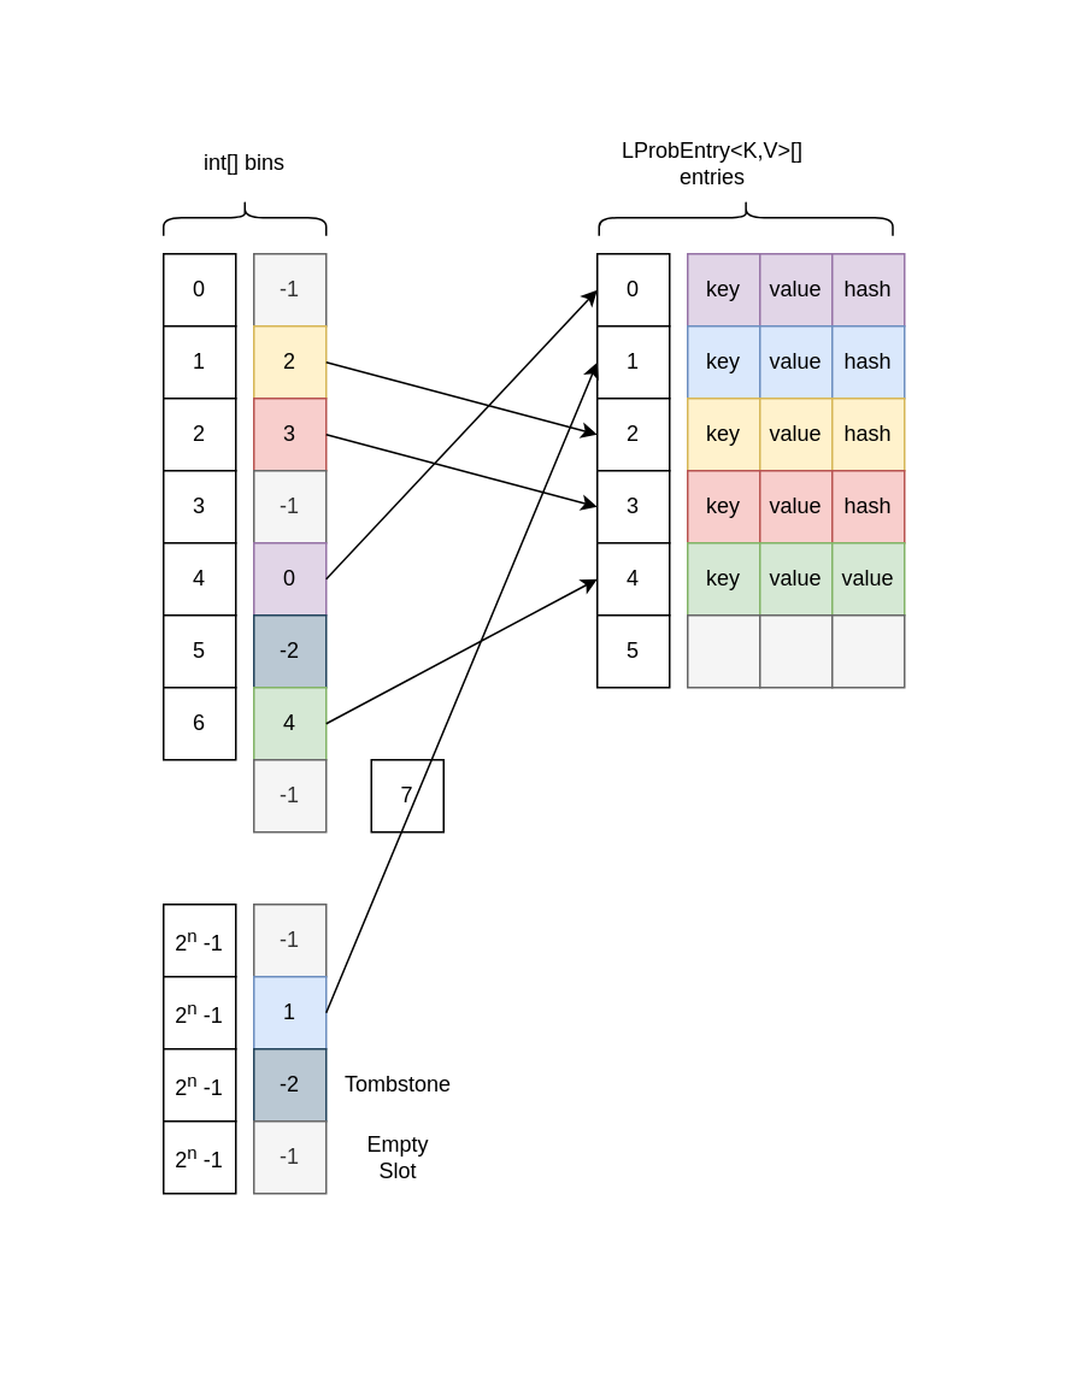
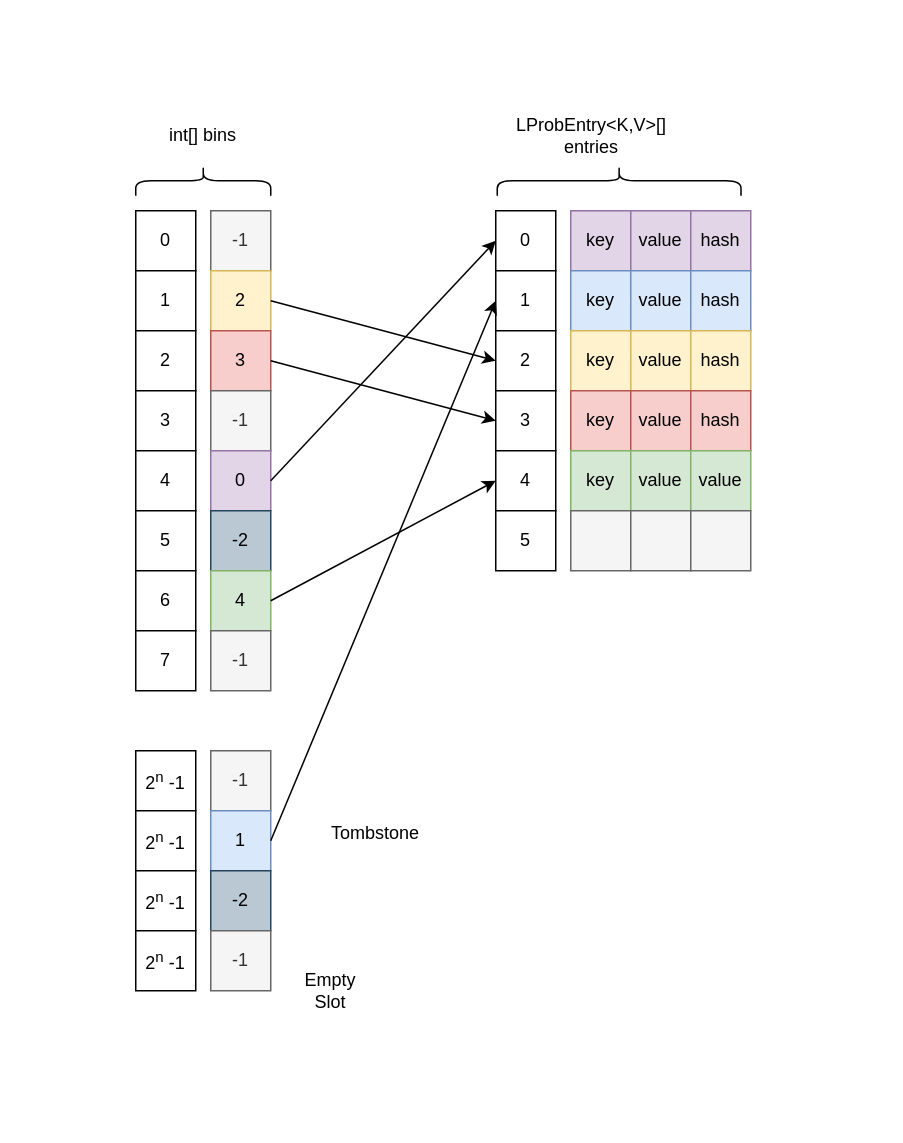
  <mxCell id="0" />
  <mxCell id="1" parent="0" />
  <mxCell id="2" value="" style="rounded=0;whiteSpace=wrap;html=1;fillColor=none;strokeColor=none;" vertex="1" parent="1"><mxGeometry x="20" y="20" width="560" height="720" as="geometry" /></mxCell>
  <mxCell id="3" value="-1" style="rounded=0;whiteSpace=wrap;html=1;fillColor=#f5f5f5;fontColor=#333333;strokeColor=#666666;" vertex="1" parent="1"><mxGeometry x="140" y="140" width="40" height="40" as="geometry" /></mxCell>
  <mxCell id="4" value="2" style="rounded=0;whiteSpace=wrap;html=1;fillColor=#fff2cc;strokeColor=#d6b656;" vertex="1" parent="1"><mxGeometry x="140" y="180" width="40" height="40" as="geometry" /></mxCell>
  <mxCell id="5" value="3" style="rounded=0;whiteSpace=wrap;html=1;fillColor=#f8cecc;strokeColor=#b85450;" vertex="1" parent="1"><mxGeometry x="140" y="220" width="40" height="40" as="geometry" /></mxCell>
  <mxCell id="6" value="-1" style="rounded=0;whiteSpace=wrap;html=1;fillColor=#f5f5f5;fontColor=#333333;strokeColor=#666666;" vertex="1" parent="1"><mxGeometry x="140" y="260" width="40" height="40" as="geometry" /></mxCell>
  <mxCell id="7" value="0" style="rounded=0;whiteSpace=wrap;html=1;fillColor=#e1d5e7;strokeColor=#9673a6;" vertex="1" parent="1"><mxGeometry x="140" y="300" width="40" height="40" as="geometry" /></mxCell>
  <mxCell id="8" value="-2" style="rounded=0;whiteSpace=wrap;html=1;fillColor=#bac8d3;strokeColor=#23445d;" vertex="1" parent="1"><mxGeometry x="140" y="340" width="40" height="40" as="geometry" /></mxCell>
  <mxCell id="9" value="4" style="rounded=0;whiteSpace=wrap;html=1;fillColor=#d5e8d4;strokeColor=#82b366;" vertex="1" parent="1"><mxGeometry x="140" y="380" width="40" height="40" as="geometry" /></mxCell>
  <mxCell id="10" value="-1" style="rounded=0;whiteSpace=wrap;html=1;fillColor=#f5f5f5;fontColor=#333333;strokeColor=#666666;" vertex="1" parent="1"><mxGeometry x="140" y="420" width="40" height="40" as="geometry" /></mxCell>
  <mxCell id="11" value="-1" style="rounded=0;whiteSpace=wrap;html=1;fillColor=#f5f5f5;fontColor=#333333;strokeColor=#666666;" vertex="1" parent="1"><mxGeometry x="140" y="500" width="40" height="40" as="geometry" /></mxCell>
  <mxCell id="12" value="1" style="rounded=0;whiteSpace=wrap;html=1;fillColor=#dae8fc;strokeColor=#6c8ebf;" vertex="1" parent="1"><mxGeometry x="140" y="540" width="40" height="40" as="geometry" /></mxCell>
  <mxCell id="13" value="-2" style="rounded=0;whiteSpace=wrap;html=1;fillColor=#bac8d3;strokeColor=#23445d;" vertex="1" parent="1"><mxGeometry x="140" y="580" width="40" height="40" as="geometry" /></mxCell>
  <mxCell id="14" value="-1" style="rounded=0;whiteSpace=wrap;html=1;fillColor=#f5f5f5;strokeColor=#666666;fontColor=#333333;" vertex="1" parent="1"><mxGeometry x="140" y="620" width="40" height="40" as="geometry" /></mxCell>
  <mxCell id="15" value="key" style="rounded=0;whiteSpace=wrap;html=1;fillColor=#e1d5e7;strokeColor=#9673a6;" vertex="1" parent="1"><mxGeometry x="380" y="140" width="40" height="40" as="geometry" /></mxCell>
  <mxCell id="16" value="value" style="rounded=0;whiteSpace=wrap;html=1;fillColor=#e1d5e7;strokeColor=#9673a6;" vertex="1" parent="1"><mxGeometry x="420" y="140" width="40" height="40" as="geometry" /></mxCell>
  <mxCell id="17" value="key" style="rounded=0;whiteSpace=wrap;html=1;fillColor=#dae8fc;strokeColor=#6c8ebf;" vertex="1" parent="1"><mxGeometry x="380" y="180" width="40" height="40" as="geometry" /></mxCell>
  <mxCell id="18" value="value" style="rounded=0;whiteSpace=wrap;html=1;fillColor=#dae8fc;strokeColor=#6c8ebf;" vertex="1" parent="1"><mxGeometry x="420" y="180" width="40" height="40" as="geometry" /></mxCell>
  <mxCell id="19" value="key" style="rounded=0;whiteSpace=wrap;html=1;fillColor=#fff2cc;strokeColor=#d6b656;" vertex="1" parent="1"><mxGeometry x="380" y="220" width="40" height="40" as="geometry" /></mxCell>
  <mxCell id="20" value="value" style="rounded=0;whiteSpace=wrap;html=1;fillColor=#fff2cc;strokeColor=#d6b656;" vertex="1" parent="1"><mxGeometry x="420" y="220" width="40" height="40" as="geometry" /></mxCell>
  <mxCell id="21" value="key" style="rounded=0;whiteSpace=wrap;html=1;fillColor=#f8cecc;strokeColor=#b85450;" vertex="1" parent="1"><mxGeometry x="380" y="260" width="40" height="40" as="geometry" /></mxCell>
  <mxCell id="22" value="value" style="rounded=0;whiteSpace=wrap;html=1;fillColor=#f8cecc;strokeColor=#b85450;" vertex="1" parent="1"><mxGeometry x="420" y="260" width="40" height="40" as="geometry" /></mxCell>
  <mxCell id="23" value="key" style="rounded=0;whiteSpace=wrap;html=1;fillColor=#d5e8d4;strokeColor=#82b366;" vertex="1" parent="1"><mxGeometry x="380" y="300" width="40" height="40" as="geometry" /></mxCell>
  <mxCell id="24" value="value" style="rounded=0;whiteSpace=wrap;html=1;fillColor=#d5e8d4;strokeColor=#82b366;" vertex="1" parent="1"><mxGeometry x="420" y="300" width="40" height="40" as="geometry" /></mxCell>
  <mxCell id="25" value="" style="rounded=0;whiteSpace=wrap;html=1;fillColor=#f5f5f5;fontColor=#333333;strokeColor=#666666;" vertex="1" parent="1"><mxGeometry x="380" y="340" width="40" height="40" as="geometry" /></mxCell>
  <mxCell id="26" value="" style="rounded=0;whiteSpace=wrap;html=1;fillColor=#f5f5f5;fontColor=#333333;strokeColor=#666666;" vertex="1" parent="1"><mxGeometry x="420" y="340" width="40" height="40" as="geometry" /></mxCell>
  <mxCell id="27" value="0" style="rounded=0;whiteSpace=wrap;html=1;" vertex="1" parent="1"><mxGeometry x="330" y="140" width="40" height="40" as="geometry" /></mxCell>
  <mxCell id="28" value="1" style="rounded=0;whiteSpace=wrap;html=1;" vertex="1" parent="1"><mxGeometry x="330" y="180" width="40" height="40" as="geometry" /></mxCell>
  <mxCell id="29" value="2" style="rounded=0;whiteSpace=wrap;html=1;" vertex="1" parent="1"><mxGeometry x="330" y="220" width="40" height="40" as="geometry" /></mxCell>
  <mxCell id="30" value="3" style="rounded=0;whiteSpace=wrap;html=1;" vertex="1" parent="1"><mxGeometry x="330" y="260" width="40" height="40" as="geometry" /></mxCell>
  <mxCell id="31" value="4" style="rounded=0;whiteSpace=wrap;html=1;" vertex="1" parent="1"><mxGeometry x="330" y="300" width="40" height="40" as="geometry" /></mxCell>
  <mxCell id="32" value="5" style="rounded=0;whiteSpace=wrap;html=1;" vertex="1" parent="1"><mxGeometry x="330" y="340" width="40" height="40" as="geometry" /></mxCell>
  <mxCell id="33" value="0" style="rounded=0;whiteSpace=wrap;html=1;" vertex="1" parent="1"><mxGeometry x="90" y="140" width="40" height="40" as="geometry" /></mxCell>
  <mxCell id="34" value="1" style="rounded=0;whiteSpace=wrap;html=1;" vertex="1" parent="1"><mxGeometry x="90" y="180" width="40" height="40" as="geometry" /></mxCell>
  <mxCell id="35" value="2" style="rounded=0;whiteSpace=wrap;html=1;" vertex="1" parent="1"><mxGeometry x="90" y="220" width="40" height="40" as="geometry" /></mxCell>
  <mxCell id="36" value="3" style="rounded=0;whiteSpace=wrap;html=1;" vertex="1" parent="1"><mxGeometry x="90" y="260" width="40" height="40" as="geometry" /></mxCell>
  <mxCell id="37" value="4" style="rounded=0;whiteSpace=wrap;html=1;" vertex="1" parent="1"><mxGeometry x="90" y="300" width="40" height="40" as="geometry" /></mxCell>
  <mxCell id="38" value="5" style="rounded=0;whiteSpace=wrap;html=1;" vertex="1" parent="1"><mxGeometry x="90" y="340" width="40" height="40" as="geometry" /></mxCell>
  <mxCell id="39" value="6" style="rounded=0;whiteSpace=wrap;html=1;" vertex="1" parent="1"><mxGeometry x="90" y="380" width="40" height="40" as="geometry" /></mxCell>
- <mxCell id="40" value="7" style="rounded=0;whiteSpace=wrap;html=1;" vertex="1" parent="1"><mxGeometry x="205" y="420" width="40" height="40" as="geometry" /></mxCell>
+ <mxCell id="40" value="7" style="rounded=0;whiteSpace=wrap;html=1;" vertex="1" parent="1"><mxGeometry x="90" y="420" width="40" height="40" as="geometry" /></mxCell>
  <mxCell id="41" value="2&lt;sup&gt;n&lt;/sup&gt;&amp;nbsp;-1" style="rounded=0;whiteSpace=wrap;html=1;" vertex="1" parent="1"><mxGeometry x="90" y="500" width="40" height="40" as="geometry" /></mxCell>
  <mxCell id="42" value="2&lt;sup&gt;n&lt;/sup&gt;&amp;nbsp;-1" style="rounded=0;whiteSpace=wrap;html=1;" vertex="1" parent="1"><mxGeometry x="90" y="540" width="40" height="40" as="geometry" /></mxCell>
  <mxCell id="43" value="2&lt;sup&gt;n&lt;/sup&gt;&amp;nbsp;-1" style="rounded=0;whiteSpace=wrap;html=1;" vertex="1" parent="1"><mxGeometry x="90" y="580" width="40" height="40" as="geometry" /></mxCell>
  <mxCell id="44" value="2&lt;sup&gt;n&lt;/sup&gt;&amp;nbsp;-1" style="rounded=0;whiteSpace=wrap;html=1;" vertex="1" parent="1"><mxGeometry x="90" y="620" width="40" height="40" as="geometry" /></mxCell>
  <mxCell id="45" value="" style="endArrow=classic;html=1;rounded=0;exitX=1;exitY=0.5;exitDx=0;exitDy=0;entryX=0;entryY=0.5;entryDx=0;entryDy=0;" edge="1" parent="1" source="4" target="29"><mxGeometry width="50" height="50" relative="1" as="geometry"><mxPoint x="330" y="470" as="sourcePoint" /><mxPoint x="380" y="420" as="targetPoint" /></mxGeometry></mxCell>
  <mxCell id="46" value="" style="endArrow=classic;html=1;rounded=0;exitX=1;exitY=0.5;exitDx=0;exitDy=0;entryX=0;entryY=0.5;entryDx=0;entryDy=0;" edge="1" parent="1" source="5" target="30"><mxGeometry width="50" height="50" relative="1" as="geometry"><mxPoint x="330" y="470" as="sourcePoint" /><mxPoint x="380" y="420" as="targetPoint" /></mxGeometry></mxCell>
  <mxCell id="47" value="" style="endArrow=classic;html=1;rounded=0;exitX=1;exitY=0.5;exitDx=0;exitDy=0;entryX=0;entryY=0.5;entryDx=0;entryDy=0;" edge="1" parent="1" source="7" target="27"><mxGeometry width="50" height="50" relative="1" as="geometry"><mxPoint x="330" y="470" as="sourcePoint" /><mxPoint x="380" y="420" as="targetPoint" /></mxGeometry></mxCell>
  <mxCell id="48" value="" style="endArrow=classic;html=1;rounded=0;exitX=1;exitY=0.5;exitDx=0;exitDy=0;entryX=0;entryY=0.5;entryDx=0;entryDy=0;" edge="1" parent="1" source="9" target="31"><mxGeometry width="50" height="50" relative="1" as="geometry"><mxPoint x="330" y="470" as="sourcePoint" /><mxPoint x="380" y="420" as="targetPoint" /></mxGeometry></mxCell>
  <mxCell id="49" value="" style="endArrow=classic;html=1;rounded=0;exitX=1;exitY=0.5;exitDx=0;exitDy=0;entryX=0;entryY=0.5;entryDx=0;entryDy=0;" edge="1" parent="1" source="12" target="28"><mxGeometry width="50" height="50" relative="1" as="geometry"><mxPoint x="330" y="470" as="sourcePoint" /><mxPoint x="380" y="420" as="targetPoint" /></mxGeometry></mxCell>
  <mxCell id="50" value="" style="shape=curlyBracket;whiteSpace=wrap;html=1;rounded=1;rotation=90;" vertex="1" parent="1"><mxGeometry x="125" y="75" width="20" height="90" as="geometry" /></mxCell>
  <mxCell id="51" value="" style="shape=curlyBracket;whiteSpace=wrap;html=1;rounded=1;rotation=90;" vertex="1" parent="1"><mxGeometry x="402.25" y="38.75" width="20" height="162.5" as="geometry" /></mxCell>
  <mxCell id="52" value="int[] bins" style="text;html=1;strokeColor=none;fillColor=none;align=center;verticalAlign=middle;whiteSpace=wrap;rounded=0;" vertex="1" parent="1"><mxGeometry x="80" y="75" width="110" height="30" as="geometry" /></mxCell>
  <mxCell id="53" value="LProbEntry&amp;lt;K,V&amp;gt;[] entries" style="text;html=1;strokeColor=none;fillColor=none;align=center;verticalAlign=middle;whiteSpace=wrap;rounded=0;" vertex="1" parent="1"><mxGeometry x="338.5" y="75" width="110" height="30" as="geometry" /></mxCell>
- <mxCell id="54" value="Tombstone" style="text;html=1;strokeColor=none;fillColor=none;align=center;verticalAlign=middle;whiteSpace=wrap;rounded=0;" vertex="1" parent="1"><mxGeometry x="190" y="585" width="60" height="30" as="geometry" /></mxCell>
- <mxCell id="55" value="Empty Slot" style="text;html=1;strokeColor=none;fillColor=none;align=center;verticalAlign=middle;whiteSpace=wrap;rounded=0;" vertex="1" parent="1"><mxGeometry x="190" y="625" width="60" height="30" as="geometry" /></mxCell>
+ <mxCell id="54" value="Tombstone" style="text;html=1;strokeColor=none;fillColor=none;align=center;verticalAlign=middle;whiteSpace=wrap;rounded=0;" vertex="1" parent="1"><mxGeometry x="220" y="540" width="60" height="30" as="geometry" /></mxCell>
+ <mxCell id="55" value="Empty Slot" style="text;html=1;strokeColor=none;fillColor=none;align=center;verticalAlign=middle;whiteSpace=wrap;rounded=0;" vertex="1" parent="1"><mxGeometry x="190" y="645" width="60" height="30" as="geometry" /></mxCell>
  <mxCell id="56" value="hash" style="rounded=0;whiteSpace=wrap;html=1;fillColor=#e1d5e7;strokeColor=#9673a6;" vertex="1" parent="1"><mxGeometry x="460" y="140" width="40" height="40" as="geometry" /></mxCell>
  <mxCell id="57" value="hash" style="rounded=0;whiteSpace=wrap;html=1;fillColor=#dae8fc;strokeColor=#6c8ebf;" vertex="1" parent="1"><mxGeometry x="460" y="180" width="40" height="40" as="geometry" /></mxCell>
  <mxCell id="58" value="hash" style="rounded=0;whiteSpace=wrap;html=1;fillColor=#fff2cc;strokeColor=#d6b656;" vertex="1" parent="1"><mxGeometry x="460" y="220" width="40" height="40" as="geometry" /></mxCell>
  <mxCell id="59" value="hash" style="rounded=0;whiteSpace=wrap;html=1;fillColor=#f8cecc;strokeColor=#b85450;" vertex="1" parent="1"><mxGeometry x="460" y="260" width="40" height="40" as="geometry" /></mxCell>
  <mxCell id="60" value="value" style="rounded=0;whiteSpace=wrap;html=1;fillColor=#d5e8d4;strokeColor=#82b366;" vertex="1" parent="1"><mxGeometry x="460" y="300" width="40" height="40" as="geometry" /></mxCell>
  <mxCell id="61" value="" style="rounded=0;whiteSpace=wrap;html=1;fillColor=#f5f5f5;fontColor=#333333;strokeColor=#666666;" vertex="1" parent="1"><mxGeometry x="460" y="340" width="40" height="40" as="geometry" /></mxCell>
